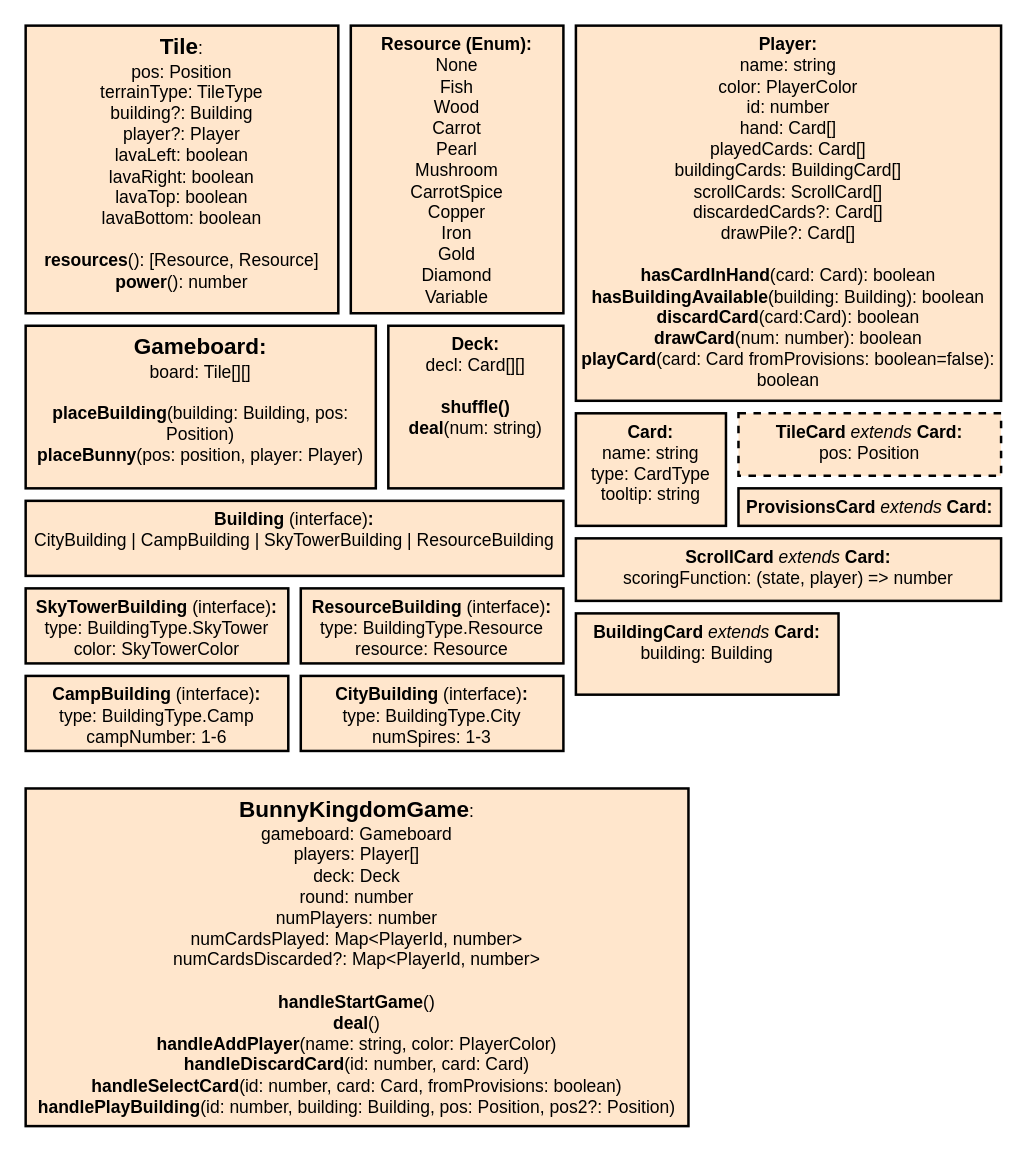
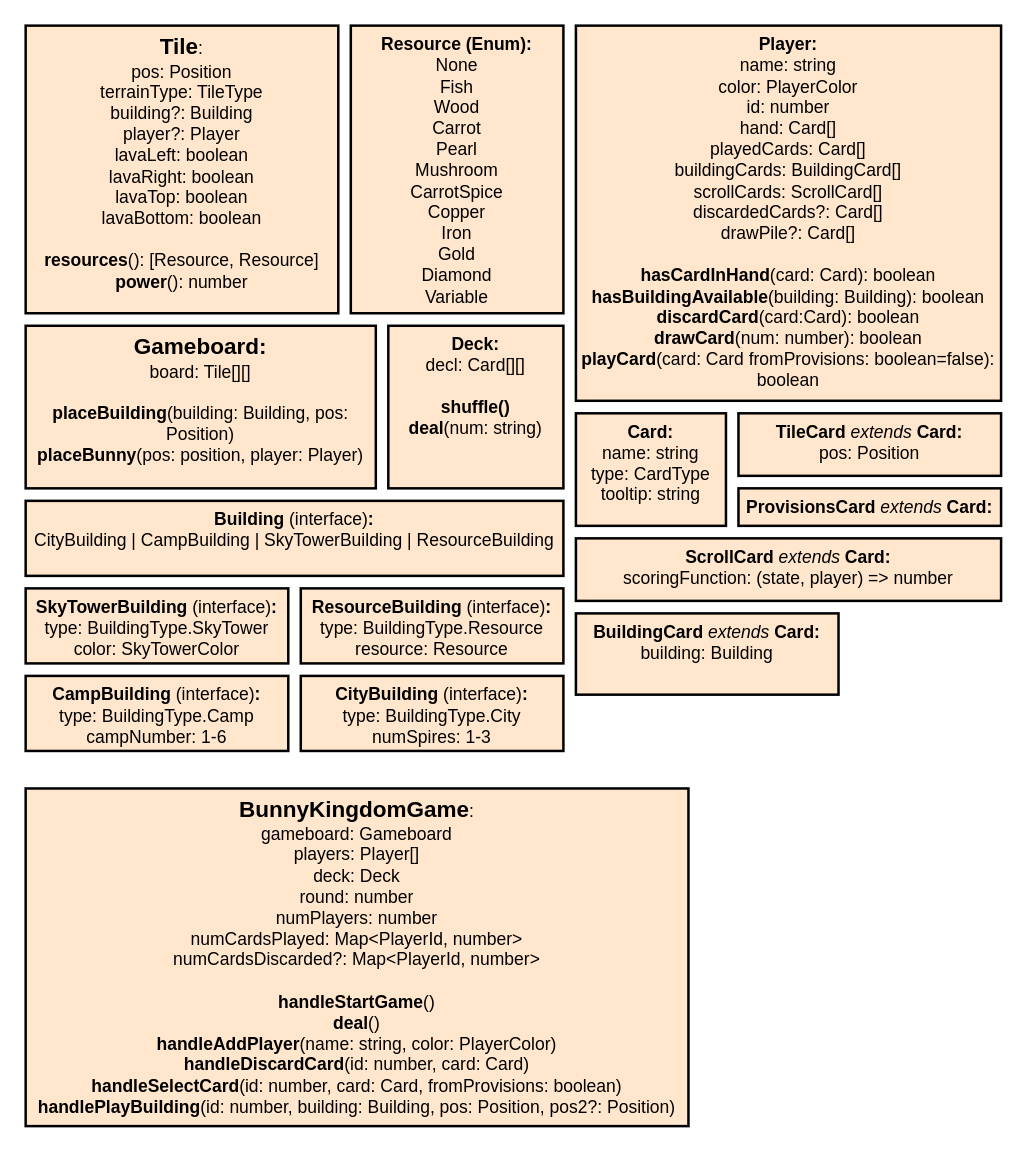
  <mxCell id="0" />
  <mxCell id="1" parent="0" />
  <mxCell id="2" value="&lt;b&gt;&lt;font style=&quot;font-size: 18px;&quot;&gt;Tile&lt;/font&gt;&lt;/b&gt;:&lt;br&gt;pos: Position&lt;br&gt;terrainType: TileType&lt;br&gt;building?: Building&lt;br&gt;player?: Player&lt;br&gt;lavaLeft: boolean&lt;br&gt;lavaRight: boolean&lt;br&gt;lavaTop: boolean&lt;br&gt;lavaBottom: boolean&lt;br&gt;&lt;br&gt;&lt;b&gt;resources&lt;/b&gt;(): [Resource, Resource]&lt;br&gt;&lt;b&gt;power&lt;/b&gt;(): number" style="rounded=0;whiteSpace=wrap;html=1;fontSize=14;fillColor=#ffe6cc;strokeColor=#000000;strokeWidth=2;verticalAlign=top;" vertex="1" parent="1"><mxGeometry x="20" y="20" width="250" height="230" as="geometry" /></mxCell>
  <mxCell id="3" value="&lt;b&gt;Resource (Enum):&lt;/b&gt;&lt;br&gt;None&lt;br&gt;Fish&lt;br&gt;Wood&lt;br&gt;Carrot&lt;br&gt;Pearl&lt;br&gt;Mushroom&lt;br&gt;CarrotSpice&lt;br&gt;Copper&lt;br&gt;Iron&lt;br&gt;Gold&lt;br&gt;Diamond&lt;br&gt;Variable" style="rounded=0;whiteSpace=wrap;html=1;fontSize=14;fillColor=#ffe6cc;strokeColor=#000000;strokeWidth=2;verticalAlign=top;" vertex="1" parent="1"><mxGeometry x="280" y="20" width="170" height="230" as="geometry" /></mxCell>
  <mxCell id="4" value="&lt;b&gt;Player:&lt;/b&gt;&lt;br&gt;name: string&lt;br&gt;color: PlayerColor&lt;br&gt;id: number&lt;br&gt;hand: Card[]&lt;br&gt;playedCards: Card[]&lt;br&gt;buildingCards: BuildingCard[]&lt;br&gt;scrollCards: ScrollCard[]&lt;br&gt;discardedCards?: Card[]&lt;br&gt;drawPile?: Card[]&lt;br&gt;&lt;br&gt;&lt;b&gt;hasCardInHand&lt;/b&gt;(card: Card): boolean&lt;br&gt;&lt;b&gt;hasBuildingAvailable&lt;/b&gt;(building: Building): boolean&lt;br&gt;&lt;b&gt;discardCard&lt;/b&gt;(card:Card): boolean&lt;br&gt;&lt;b&gt;drawCard&lt;/b&gt;(num: number): boolean&lt;br&gt;&lt;b&gt;playCard&lt;/b&gt;(card: Card fromProvisions: boolean=false): boolean" style="rounded=0;whiteSpace=wrap;html=1;fontSize=14;fillColor=#ffe6cc;strokeColor=#000000;strokeWidth=2;verticalAlign=top;" vertex="1" parent="1"><mxGeometry x="460" y="20" width="340" height="300" as="geometry" /></mxCell>
  <mxCell id="5" value="&lt;b&gt;&lt;font style=&quot;font-size: 18px;&quot;&gt;Gameboard:&lt;/font&gt;&lt;/b&gt;&lt;br&gt;board: Tile[][]&lt;br&gt;&lt;br&gt;&lt;b&gt;placeBuilding&lt;/b&gt;(building: Building, pos: Position)&lt;br&gt;&lt;b&gt;placeBunny&lt;/b&gt;(pos: position, player: Player)" style="rounded=0;whiteSpace=wrap;html=1;fontSize=14;fillColor=#ffe6cc;strokeColor=#000000;strokeWidth=2;verticalAlign=top;" vertex="1" parent="1"><mxGeometry x="20" y="260" width="280" height="130" as="geometry" /></mxCell>
  <mxCell id="6" value="Deck:&lt;br&gt;&lt;span style=&quot;font-weight: normal;&quot;&gt;decl: Card[][]&lt;br&gt;&lt;/span&gt;&lt;br&gt;shuffle()&lt;br&gt;deal&lt;span style=&quot;font-weight: normal;&quot;&gt;(num: string)&lt;/span&gt;" style="rounded=0;whiteSpace=wrap;html=1;fontSize=14;fillColor=#ffe6cc;strokeColor=#000000;strokeWidth=2;horizontal=1;fontStyle=1;verticalAlign=top;" vertex="1" parent="1"><mxGeometry x="310" y="260" width="140" height="130" as="geometry" /></mxCell>
  <mxCell id="7" value="&lt;b&gt;Card:&lt;/b&gt;&lt;br&gt;name: string&lt;br&gt;type: CardType&lt;br&gt;tooltip: string" style="rounded=0;whiteSpace=wrap;html=1;fontSize=14;fillColor=#ffe6cc;strokeColor=#000000;strokeWidth=2;verticalAlign=top;" vertex="1" parent="1"><mxGeometry x="460" y="330" width="120" height="90" as="geometry" /></mxCell>
- <mxCell id="8" value="&lt;b&gt;TileCard &lt;/b&gt;&lt;i&gt;extends&lt;/i&gt;&lt;b style=&quot;&quot;&gt;&lt;i&gt;&amp;nbsp;&lt;/i&gt;Card&lt;/b&gt;&lt;b&gt;:&lt;/b&gt;&lt;br&gt;pos: Position" style="rounded=0;whiteSpace=wrap;html=1;fontSize=14;fillColor=#ffe6cc;strokeColor=#000000;strokeWidth=2;verticalAlign=top;dashed=1;" vertex="1" parent="1"><mxGeometry x="590" y="330" width="210" height="50" as="geometry" /></mxCell>
+ <mxCell id="8" value="&lt;b&gt;TileCard &lt;/b&gt;&lt;i&gt;extends&lt;/i&gt;&lt;b style=&quot;&quot;&gt;&lt;i&gt;&amp;nbsp;&lt;/i&gt;Card&lt;/b&gt;&lt;b&gt;:&lt;/b&gt;&lt;br&gt;pos: Position" style="rounded=0;whiteSpace=wrap;html=1;fontSize=14;fillColor=#ffe6cc;strokeColor=#000000;strokeWidth=2;verticalAlign=top;" vertex="1" parent="1"><mxGeometry x="590" y="330" width="210" height="50" as="geometry" /></mxCell>
  <mxCell id="9" value="&lt;b&gt;ScrollCard&amp;nbsp;&lt;/b&gt;&lt;i&gt;extends&lt;/i&gt;&lt;b style=&quot;&quot;&gt;&lt;i&gt;&amp;nbsp;&lt;/i&gt;Card&lt;/b&gt;&lt;b&gt;:&lt;/b&gt;&lt;br&gt;scoringFunction: (state, player) =&amp;gt; number" style="rounded=0;whiteSpace=wrap;html=1;fontSize=14;fillColor=#ffe6cc;strokeColor=#000000;strokeWidth=2;verticalAlign=top;" vertex="1" parent="1"><mxGeometry x="460" y="430" width="340" height="50" as="geometry" /></mxCell>
  <mxCell id="10" value="&lt;b&gt;BuildingCard&amp;nbsp;&lt;/b&gt;&lt;i&gt;extends&lt;/i&gt;&lt;b style=&quot;&quot;&gt;&lt;i&gt;&amp;nbsp;&lt;/i&gt;Card&lt;/b&gt;&lt;b&gt;:&lt;/b&gt;&lt;br&gt;building: Building" style="rounded=0;whiteSpace=wrap;html=1;fontSize=14;fillColor=#ffe6cc;strokeColor=#000000;strokeWidth=2;verticalAlign=top;" vertex="1" parent="1"><mxGeometry x="460" y="490" width="210" height="65" as="geometry" /></mxCell>
  <mxCell id="11" value="&lt;b&gt;ProvisionsCard&amp;nbsp;&lt;/b&gt;&lt;i&gt;extends&lt;/i&gt;&lt;b style=&quot;&quot;&gt;&lt;i&gt;&amp;nbsp;&lt;/i&gt;Card&lt;/b&gt;&lt;b&gt;:&lt;/b&gt;" style="rounded=0;whiteSpace=wrap;html=1;fontSize=14;fillColor=#ffe6cc;strokeColor=#000000;strokeWidth=2;verticalAlign=top;" vertex="1" parent="1"><mxGeometry x="590" y="390" width="210" height="30" as="geometry" /></mxCell>
  <mxCell id="12" value="&lt;b&gt;&lt;font style=&quot;font-size: 18px;&quot;&gt;BunnyKingdomGame&lt;/font&gt;&lt;/b&gt;:&lt;br&gt;gameboard: Gameboard&lt;br&gt;players: Player[]&lt;br&gt;deck: Deck&lt;br&gt;round: number&lt;br&gt;numPlayers: number&lt;br&gt;numCardsPlayed: Map&amp;lt;PlayerId, number&amp;gt;&lt;br&gt;numCardsDiscarded?: Map&amp;lt;PlayerId, number&amp;gt;&lt;br&gt;&lt;br&gt;&lt;b&gt;handleStartGame&lt;/b&gt;()&lt;br&gt;&lt;b&gt;deal&lt;/b&gt;()&lt;br&gt;&lt;b&gt;handleAddPlayer&lt;/b&gt;(name: string, color: PlayerColor)&lt;br&gt;&lt;b&gt;handleDiscardCard&lt;/b&gt;(id: number, card: Card)&lt;br&gt;&lt;b&gt;handleSelectCard&lt;/b&gt;(id: number, card: Card, fromProvisions: boolean)&lt;br&gt;&lt;b&gt;handlePlayBuilding&lt;/b&gt;(id: number, building: Building, pos: Position, pos2?: Position)" style="rounded=0;whiteSpace=wrap;html=1;fontSize=14;fillColor=#ffe6cc;strokeColor=#000000;strokeWidth=2;verticalAlign=top;" vertex="1" parent="1"><mxGeometry x="20" y="630" width="530" height="270" as="geometry" /></mxCell>
  <mxCell id="13" value="Building &lt;span style=&quot;font-weight: normal;&quot;&gt;(interface)&lt;/span&gt;:&lt;br&gt;&lt;span style=&quot;font-weight: normal;&quot;&gt;CityBuilding | CampBuilding | SkyTowerBuilding | ResourceBuilding&lt;/span&gt;" style="rounded=0;whiteSpace=wrap;html=1;fontSize=14;fillColor=#ffe6cc;strokeColor=#000000;strokeWidth=2;verticalAlign=top;fontStyle=1" vertex="1" parent="1"><mxGeometry x="20" y="400" width="430" height="60" as="geometry" /></mxCell>
  <mxCell id="14" value="ResourceBuilding&amp;nbsp;&lt;span style=&quot;font-weight: normal;&quot;&gt;(interface)&lt;/span&gt;:&lt;br&gt;&lt;span style=&quot;font-weight: normal;&quot;&gt;type: BuildingType.Resource&lt;br&gt;resource: Resource&lt;br&gt;&lt;/span&gt;" style="rounded=0;whiteSpace=wrap;html=1;fontSize=14;fillColor=#ffe6cc;strokeColor=#000000;strokeWidth=2;verticalAlign=top;fontStyle=1" vertex="1" parent="1"><mxGeometry x="240" y="470" width="210" height="60" as="geometry" /></mxCell>
  <mxCell id="15" value="SkyTowerBuilding&amp;nbsp;&lt;span style=&quot;font-weight: normal;&quot;&gt;(interface)&lt;/span&gt;:&lt;br&gt;&lt;span style=&quot;font-weight: normal;&quot;&gt;type: BuildingType.SkyTower&lt;br&gt;color: SkyTowerColor&lt;br&gt;&lt;/span&gt;" style="rounded=0;whiteSpace=wrap;html=1;fontSize=14;fillColor=#ffe6cc;strokeColor=#000000;strokeWidth=2;verticalAlign=top;fontStyle=1" vertex="1" parent="1"><mxGeometry x="20" y="470" width="210" height="60" as="geometry" /></mxCell>
  <mxCell id="16" value="CampBuilding&amp;nbsp;&lt;span style=&quot;font-weight: normal;&quot;&gt;(interface)&lt;/span&gt;:&lt;br&gt;&lt;span style=&quot;font-weight: normal;&quot;&gt;type: BuildingType.Camp&lt;br&gt;campNumber: 1-6&lt;br&gt;&lt;/span&gt;" style="rounded=0;whiteSpace=wrap;html=1;fontSize=14;fillColor=#ffe6cc;strokeColor=#000000;strokeWidth=2;verticalAlign=top;fontStyle=1" vertex="1" parent="1"><mxGeometry x="20" y="540" width="210" height="60" as="geometry" /></mxCell>
  <mxCell id="17" value="CityBuilding&amp;nbsp;&lt;span style=&quot;font-weight: normal;&quot;&gt;(interface)&lt;/span&gt;:&lt;br&gt;&lt;span style=&quot;font-weight: normal;&quot;&gt;type: BuildingType.City&lt;br&gt;numSpires: 1-3&lt;br&gt;&lt;/span&gt;" style="rounded=0;whiteSpace=wrap;html=1;fontSize=14;fillColor=#ffe6cc;strokeColor=#000000;strokeWidth=2;verticalAlign=top;fontStyle=1" vertex="1" parent="1"><mxGeometry x="240" y="540" width="210" height="60" as="geometry" /></mxCell>
